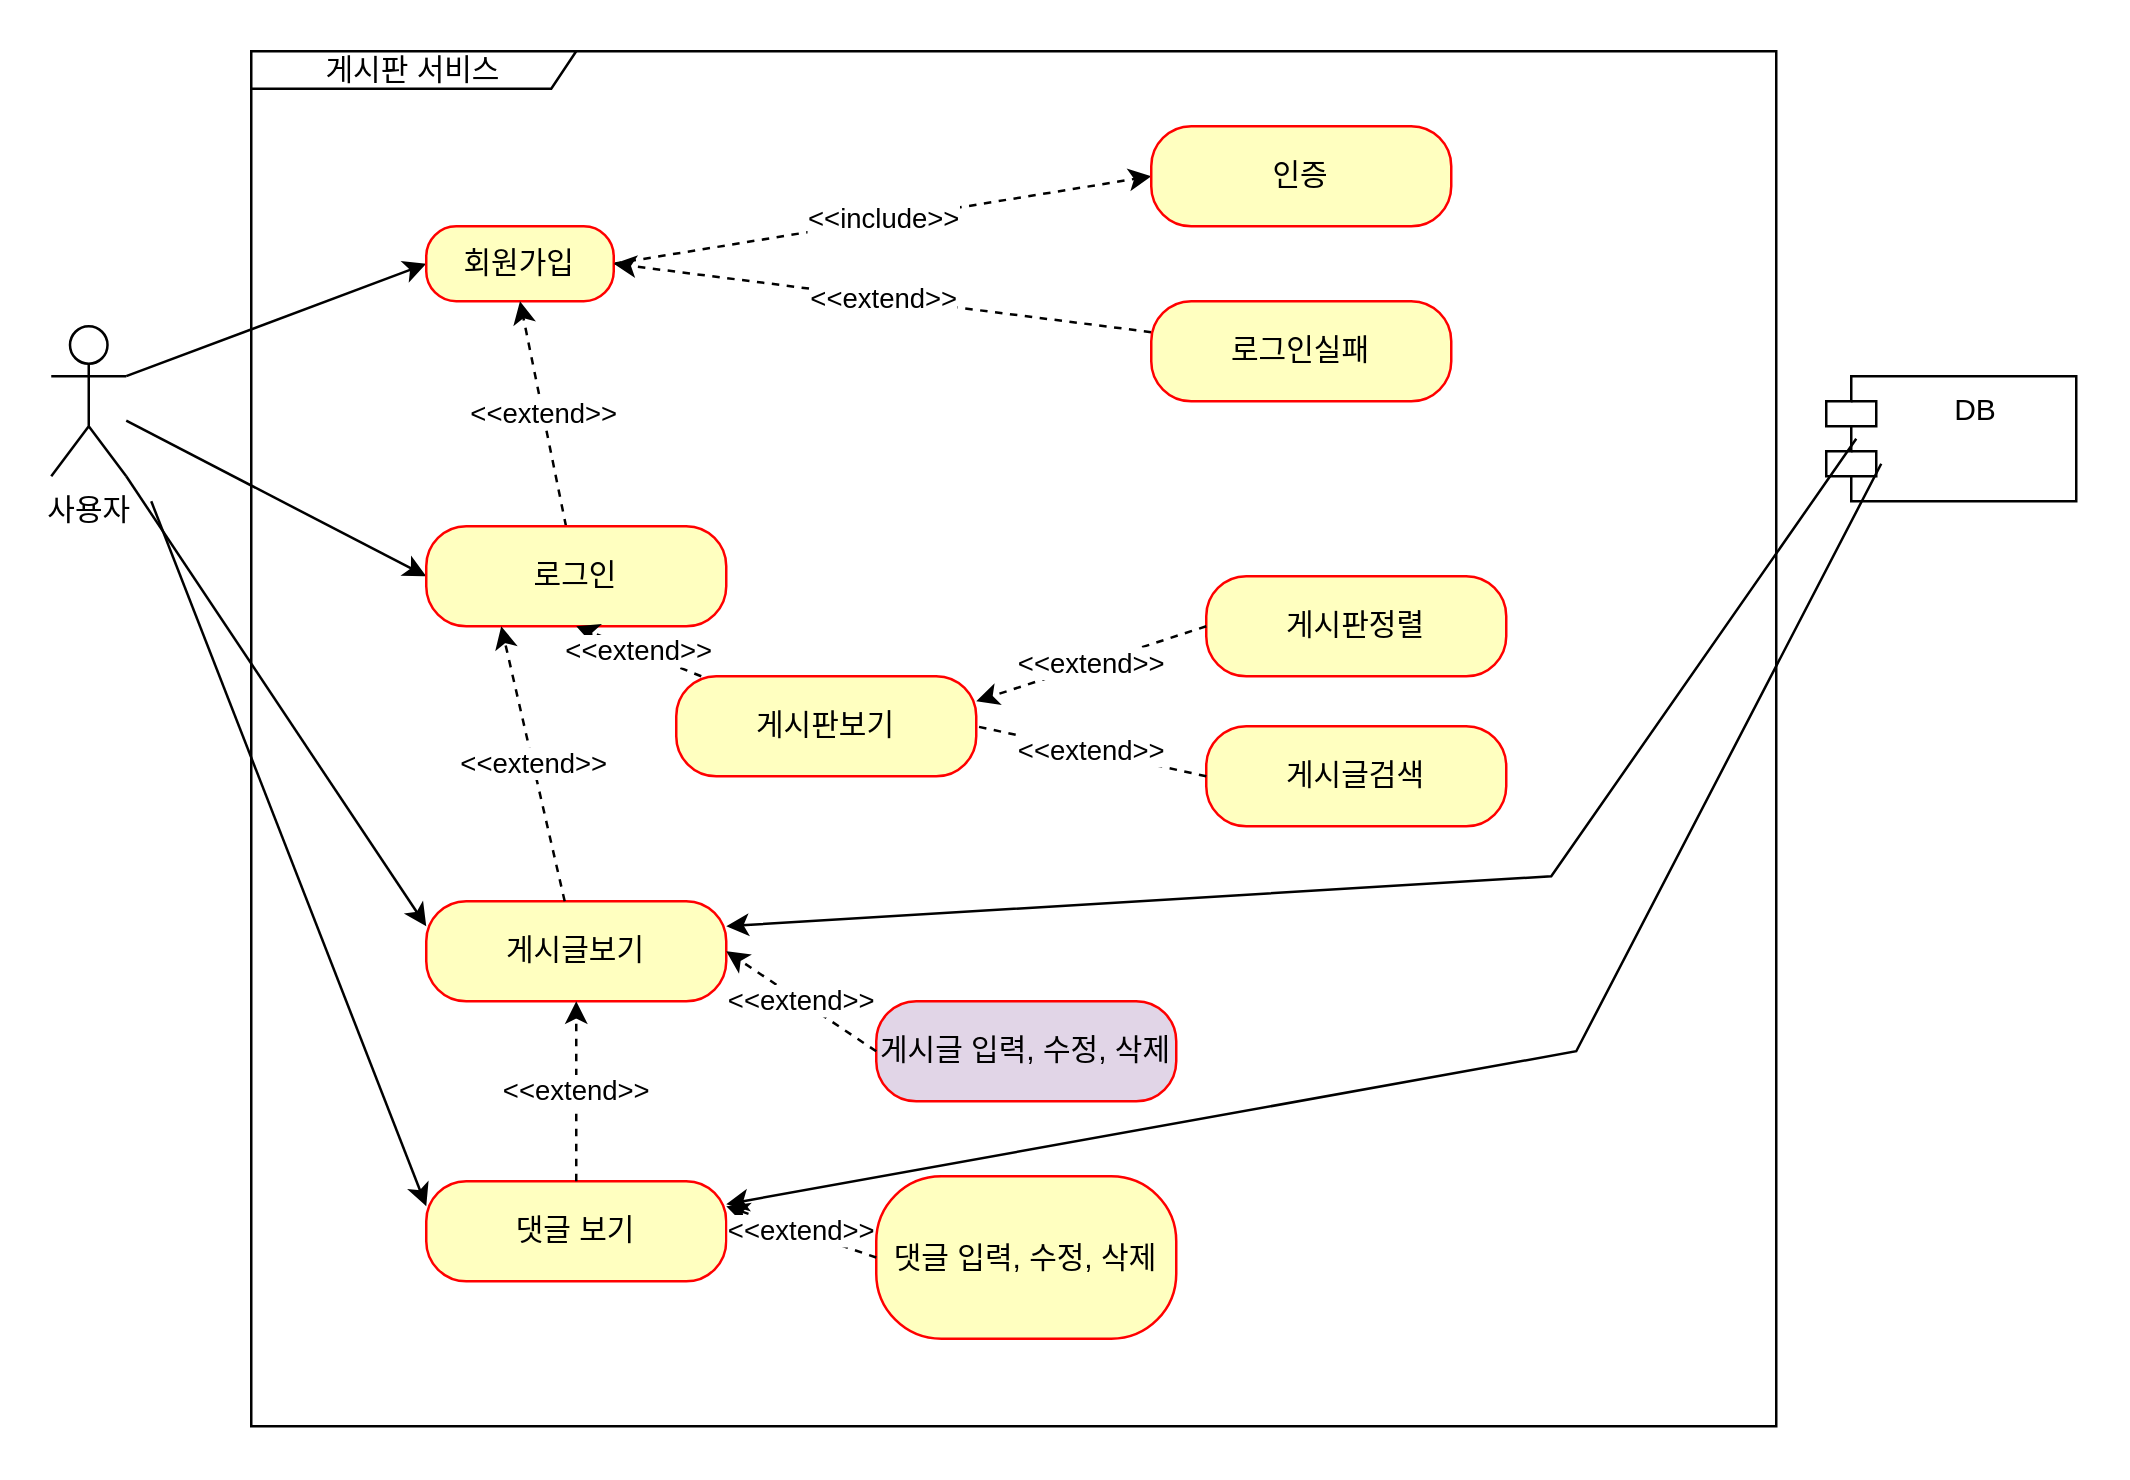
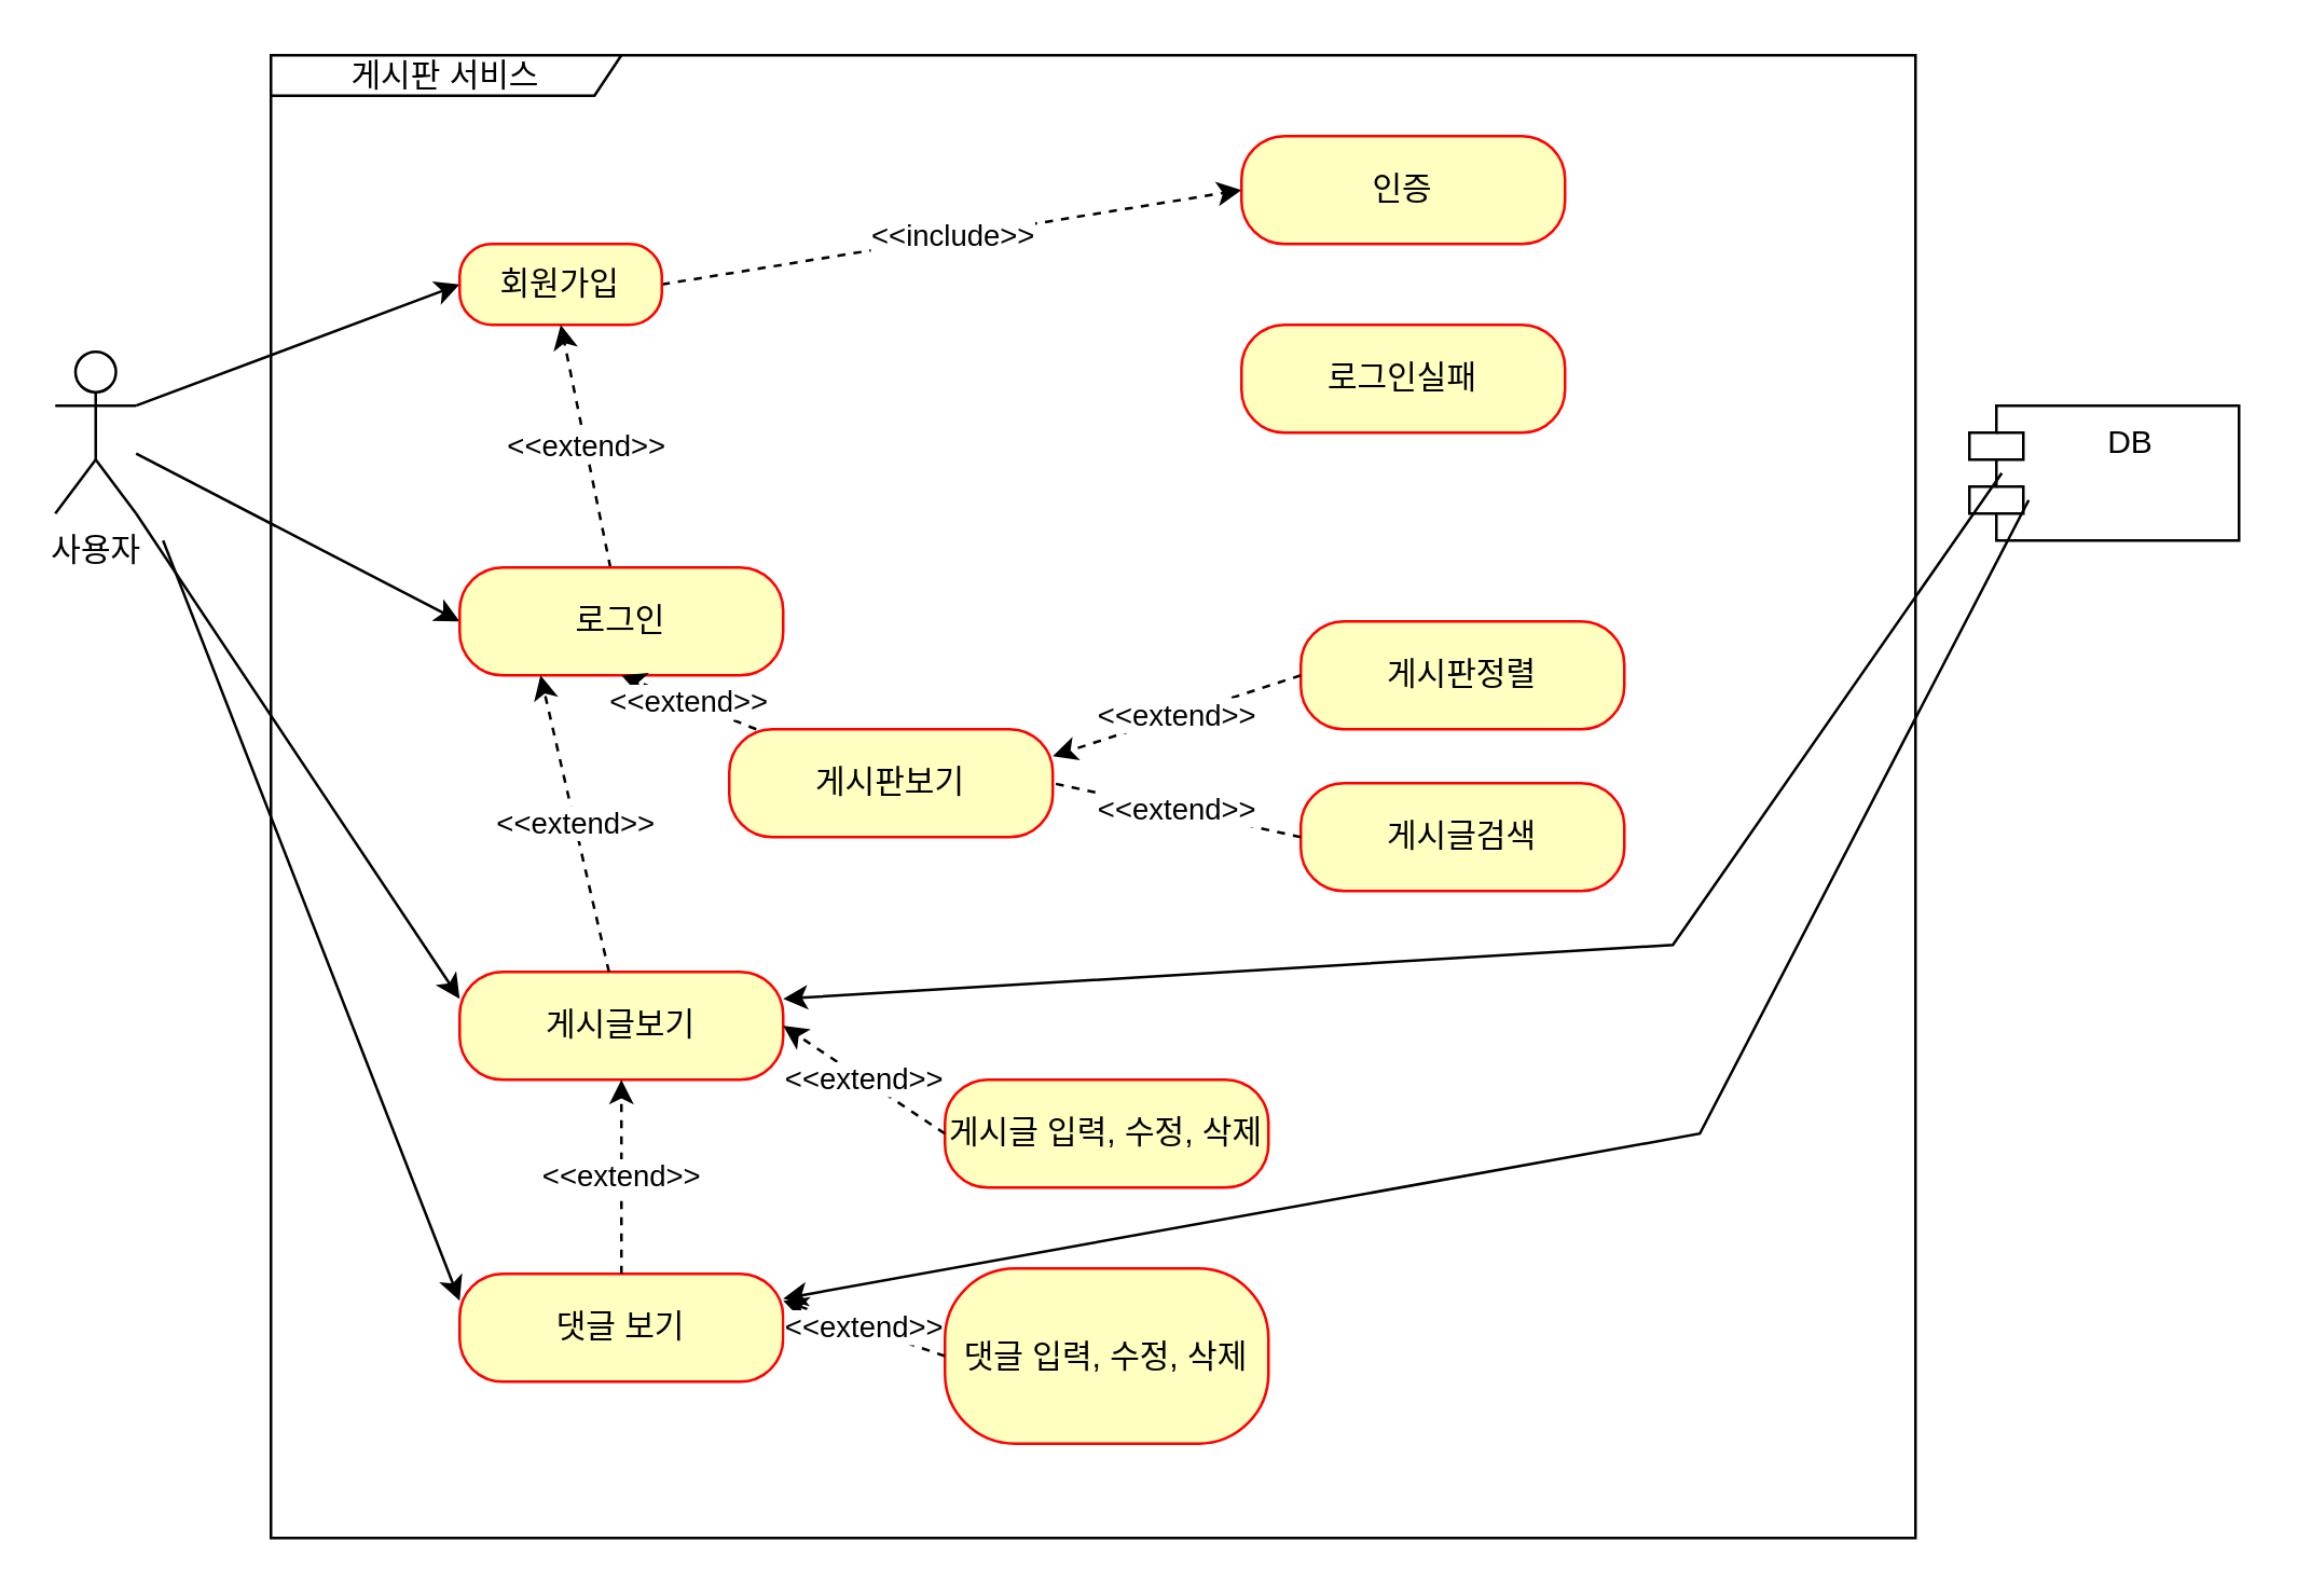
  <mxCell id="0" />
  <mxCell id="1" parent="0" />
  <mxCell id="2" style="edgeStyle=none;rounded=0;orthogonalLoop=1;jettySize=auto;html=1;exitX=1;exitY=0.333;exitDx=0;exitDy=0;exitPerimeter=0;entryX=0;entryY=0.5;entryDx=0;entryDy=0;" edge="1" parent="1" source="4" target="7"><mxGeometry relative="1" as="geometry" /></mxCell>
  <mxCell id="3" style="edgeStyle=none;rounded=0;orthogonalLoop=1;jettySize=auto;html=1;entryX=0;entryY=0.5;entryDx=0;entryDy=0;" edge="1" parent="1" source="4" target="9"><mxGeometry relative="1" as="geometry" /></mxCell>
  <mxCell id="4" value="사용자" style="shape=umlActor;verticalLabelPosition=bottom;verticalAlign=top;html=1;outlineConnect=0;" vertex="1" parent="1"><mxGeometry x="20" y="130" width="30" height="60" as="geometry" /></mxCell>
  <mxCell id="5" value="게시판 서비스" style="shape=umlFrame;whiteSpace=wrap;html=1;width=130;height=15;" vertex="1" parent="1"><mxGeometry x="100" y="20" width="610" height="550" as="geometry" /></mxCell>
  <mxCell id="6" value="&amp;lt;&amp;lt;include&amp;gt;&amp;gt;" style="rounded=0;orthogonalLoop=1;jettySize=auto;html=1;exitX=1;exitY=0.5;exitDx=0;exitDy=0;entryX=0;entryY=0.5;entryDx=0;entryDy=0;dashed=1;" edge="1" parent="1" source="7" target="16"><mxGeometry relative="1" as="geometry" /></mxCell>
  <mxCell id="7" value="회원가입" style="rounded=1;whiteSpace=wrap;html=1;arcSize=40;fontColor=#000000;fillColor=#ffffc0;strokeColor=#ff0000;" vertex="1" parent="1"><mxGeometry x="170" y="90" width="75" height="30" as="geometry" /></mxCell>
  <mxCell id="8" value="&amp;lt;&amp;lt;extend&amp;gt;&amp;gt;" style="edgeStyle=none;rounded=0;orthogonalLoop=1;jettySize=auto;html=1;entryX=0.5;entryY=1;entryDx=0;entryDy=0;dashed=1;" edge="1" parent="1" source="9" target="7"><mxGeometry relative="1" as="geometry" /></mxCell>
  <mxCell id="9" value="로그인" style="rounded=1;whiteSpace=wrap;html=1;arcSize=40;fontColor=#000000;fillColor=#ffffc0;strokeColor=#ff0000;" vertex="1" parent="1"><mxGeometry x="170" y="210" width="120" height="40" as="geometry" /></mxCell>
  <mxCell id="10" value="게시판보기" style="rounded=1;whiteSpace=wrap;html=1;arcSize=40;fontColor=#000000;fillColor=#ffffc0;strokeColor=#ff0000;" vertex="1" parent="1"><mxGeometry x="270" y="270" width="120" height="40" as="geometry" /></mxCell>
  <mxCell id="11" value="댓글 보기" style="rounded=1;whiteSpace=wrap;html=1;arcSize=40;fontColor=#000000;fillColor=#ffffc0;strokeColor=#ff0000;" vertex="1" parent="1"><mxGeometry x="170" y="472" width="120" height="40" as="geometry" /></mxCell>
  <mxCell id="12" value="게시글보기" style="rounded=1;whiteSpace=wrap;html=1;arcSize=40;fontColor=#000000;fillColor=#ffffc0;strokeColor=#ff0000;" vertex="1" parent="1"><mxGeometry x="170" y="360" width="120" height="40" as="geometry" /></mxCell>
- <mxCell id="13" value="게시글 입력, 수정, 삭제" style="rounded=1;whiteSpace=wrap;html=1;arcSize=40;fontColor=#000000;fillColor=#e1d5e7;strokeColor=#ff0000;" vertex="1" parent="1"><mxGeometry x="350" y="400" width="120" height="40" as="geometry" /></mxCell>
+ <mxCell id="13" value="게시글 입력, 수정, 삭제" style="rounded=1;whiteSpace=wrap;html=1;arcSize=40;fontColor=#000000;fillColor=#ffffc0;strokeColor=#ff0000;" vertex="1" parent="1"><mxGeometry x="350" y="400" width="120" height="40" as="geometry" /></mxCell>
  <mxCell id="14" value="댓글 입력, 수정, 삭제" style="rounded=1;whiteSpace=wrap;html=1;arcSize=40;fontColor=#000000;fillColor=#ffffc0;strokeColor=#ff0000;" vertex="1" parent="1"><mxGeometry x="350" y="470" width="120" height="65" as="geometry" /></mxCell>
  <mxCell id="15" value="게시판정렬" style="rounded=1;whiteSpace=wrap;html=1;arcSize=40;fontColor=#000000;fillColor=#ffffc0;strokeColor=#ff0000;" vertex="1" parent="1"><mxGeometry x="482" y="230" width="120" height="40" as="geometry" /></mxCell>
  <mxCell id="16" value="인증" style="rounded=1;whiteSpace=wrap;html=1;arcSize=40;fontColor=#000000;fillColor=#ffffc0;strokeColor=#ff0000;" vertex="1" parent="1"><mxGeometry x="460" y="50" width="120" height="40" as="geometry" /></mxCell>
- <mxCell id="17" value="&amp;lt;&amp;lt;extend&amp;gt;&amp;gt;" style="edgeStyle=none;rounded=0;orthogonalLoop=1;jettySize=auto;html=1;entryX=1;entryY=0.5;entryDx=0;entryDy=0;dashed=1;" edge="1" parent="1" source="18" target="7"><mxGeometry relative="1" as="geometry" /></mxCell>
  <mxCell id="18" value="로그인실패" style="rounded=1;whiteSpace=wrap;html=1;arcSize=40;fontColor=#000000;fillColor=#ffffc0;strokeColor=#ff0000;" vertex="1" parent="1"><mxGeometry x="460" y="120" width="120" height="40" as="geometry" /></mxCell>
  <mxCell id="19" value="DB" style="shape=module;align=left;spacingLeft=20;align=center;verticalAlign=top;" vertex="1" parent="1"><mxGeometry x="730" y="150" width="100" height="50" as="geometry" /></mxCell>
  <mxCell id="20" value="&amp;lt;&amp;lt;extend&amp;gt;&amp;gt;" style="edgeStyle=none;rounded=0;orthogonalLoop=1;jettySize=auto;html=1;entryX=0.5;entryY=1;entryDx=0;entryDy=0;dashed=1;" edge="1" parent="1" source="10" target="9"><mxGeometry relative="1" as="geometry"><mxPoint x="470" y="142.174" as="sourcePoint" /><mxPoint x="300" y="120" as="targetPoint" /></mxGeometry></mxCell>
  <mxCell id="21" value="게시글검색" style="rounded=1;whiteSpace=wrap;html=1;arcSize=40;fontColor=#000000;fillColor=#ffffc0;strokeColor=#ff0000;" vertex="1" parent="1"><mxGeometry x="482" y="290" width="120" height="40" as="geometry" /></mxCell>
  <mxCell id="22" value="&amp;lt;&amp;lt;extend&amp;gt;&amp;gt;" style="edgeStyle=none;rounded=0;orthogonalLoop=1;jettySize=auto;html=1;entryX=1;entryY=0.25;entryDx=0;entryDy=0;dashed=1;exitX=0;exitY=0.5;exitDx=0;exitDy=0;" edge="1" parent="1" source="15" target="10"><mxGeometry relative="1" as="geometry"><mxPoint x="240" y="310" as="sourcePoint" /><mxPoint x="240" y="260" as="targetPoint" /></mxGeometry></mxCell>
  <mxCell id="23" value="&amp;lt;&amp;lt;extend&amp;gt;&amp;gt;" style="edgeStyle=none;rounded=0;orthogonalLoop=1;jettySize=auto;html=1;entryX=1;entryY=0.5;entryDx=0;entryDy=0;dashed=1;exitX=0;exitY=0.5;exitDx=0;exitDy=0;endArrow=none;" edge="1" parent="1" source="21" target="10"><mxGeometry relative="1" as="geometry"><mxPoint x="390" y="290" as="sourcePoint" /><mxPoint x="300" y="320" as="targetPoint" /></mxGeometry></mxCell>
  <mxCell id="24" value="&amp;lt;&amp;lt;extend&amp;gt;&amp;gt;" style="edgeStyle=none;rounded=0;orthogonalLoop=1;jettySize=auto;html=1;entryX=0.25;entryY=1;entryDx=0;entryDy=0;dashed=1;" edge="1" parent="1" source="12" target="9"><mxGeometry relative="1" as="geometry"><mxPoint x="240" y="310" as="sourcePoint" /><mxPoint x="240" y="260" as="targetPoint" /></mxGeometry></mxCell>
  <mxCell id="25" value="&amp;lt;&amp;lt;extend&amp;gt;&amp;gt;" style="edgeStyle=none;rounded=0;orthogonalLoop=1;jettySize=auto;html=1;entryX=1;entryY=0.5;entryDx=0;entryDy=0;dashed=1;exitX=0;exitY=0.5;exitDx=0;exitDy=0;" edge="1" parent="1" source="13" target="12"><mxGeometry relative="1" as="geometry"><mxPoint x="235.385" y="370" as="sourcePoint" /><mxPoint x="210" y="260" as="targetPoint" /></mxGeometry></mxCell>
  <mxCell id="26" value="&amp;lt;&amp;lt;extend&amp;gt;&amp;gt;" style="edgeStyle=none;rounded=0;orthogonalLoop=1;jettySize=auto;html=1;entryX=1;entryY=0.25;entryDx=0;entryDy=0;dashed=1;exitX=0;exitY=0.5;exitDx=0;exitDy=0;" edge="1" parent="1" source="14" target="11"><mxGeometry relative="1" as="geometry"><mxPoint x="360" y="430" as="sourcePoint" /><mxPoint x="300" y="390" as="targetPoint" /></mxGeometry></mxCell>
  <mxCell id="27" value="&amp;lt;&amp;lt;extend&amp;gt;&amp;gt;" style="edgeStyle=none;rounded=0;orthogonalLoop=1;jettySize=auto;html=1;entryX=0.5;entryY=1;entryDx=0;entryDy=0;dashed=1;exitX=0.5;exitY=0;exitDx=0;exitDy=0;" edge="1" parent="1" source="11" target="12"><mxGeometry relative="1" as="geometry"><mxPoint x="360" y="500" as="sourcePoint" /><mxPoint x="300" y="450" as="targetPoint" /></mxGeometry></mxCell>
  <mxCell id="28" style="edgeStyle=none;rounded=0;orthogonalLoop=1;jettySize=auto;html=1;entryX=0;entryY=0.25;entryDx=0;entryDy=0;exitX=1;exitY=1;exitDx=0;exitDy=0;exitPerimeter=0;" edge="1" parent="1" source="4" target="12"><mxGeometry relative="1" as="geometry"><mxPoint x="60" y="177.778" as="sourcePoint" /><mxPoint x="180" y="240" as="targetPoint" /></mxGeometry></mxCell>
  <mxCell id="29" style="edgeStyle=none;rounded=0;orthogonalLoop=1;jettySize=auto;html=1;entryX=0;entryY=0.25;entryDx=0;entryDy=0;" edge="1" parent="1" target="11"><mxGeometry relative="1" as="geometry"><mxPoint x="60" y="200" as="sourcePoint" /><mxPoint x="180" y="380" as="targetPoint" /></mxGeometry></mxCell>
  <mxCell id="30" style="edgeStyle=none;rounded=0;orthogonalLoop=1;jettySize=auto;html=1;entryX=1;entryY=0.25;entryDx=0;entryDy=0;exitX=0.12;exitY=0.5;exitDx=0;exitDy=0;exitPerimeter=0;" edge="1" parent="1" source="19" target="12"><mxGeometry relative="1" as="geometry"><mxPoint x="70" y="210" as="sourcePoint" /><mxPoint x="180" y="492" as="targetPoint" /><Array as="points"><mxPoint x="620" y="350" /></Array></mxGeometry></mxCell>
  <mxCell id="31" style="edgeStyle=none;rounded=0;orthogonalLoop=1;jettySize=auto;html=1;exitX=0.12;exitY=0.5;exitDx=0;exitDy=0;exitPerimeter=0;" edge="1" parent="1" target="11"><mxGeometry relative="1" as="geometry"><mxPoint x="752" y="185" as="sourcePoint" /><mxPoint x="300" y="380" as="targetPoint" /><Array as="points"><mxPoint x="630" y="420" /></Array></mxGeometry></mxCell>
